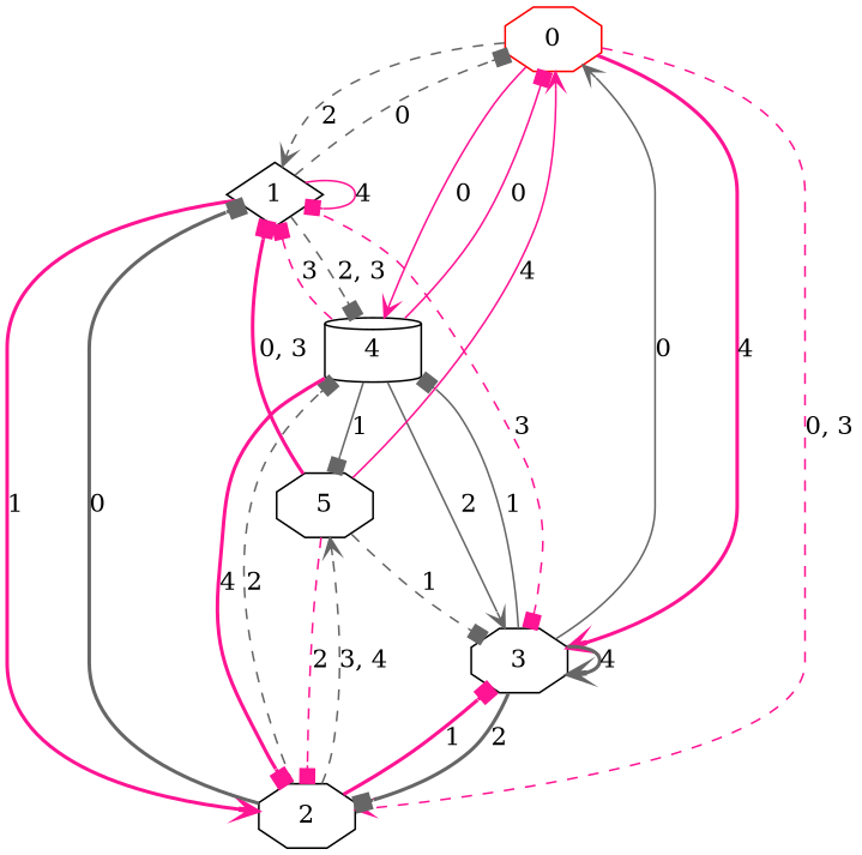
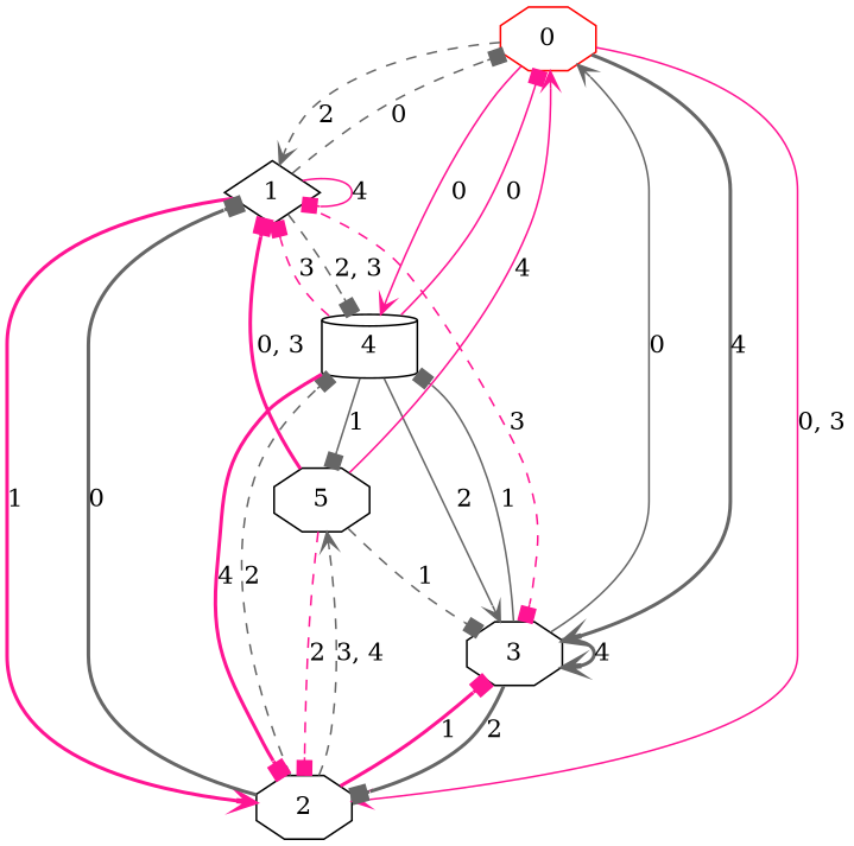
  digraph {
    fontname="DejaVu Serif"
    node [fontname="DejaVu Serif" shape=octagon]
    edge [arrowhead=box color=gray40 fontname="DejaVu Serif" style=dashed]
    n1 [color=red label=0]
    n2 [label=1 shape=diamond]
    n3 [label=2]
    n4 [label=3]
    n5 [label=4 shape=cylinder]
    n6 [label=5]
    n1 -> n2 [arrowhead=vee label=2]
-   n1 -> n3 [arrowhead=vee color=deeppink label="0, 3"]
-   n1 -> n4 [arrowhead=vee color=deeppink label=4 style=bold]
+   n1 -> n3 [arrowhead=vee color=deeppink label="0, 3" style=solid]
+   n1 -> n4 [arrowhead=vee label=4 style=bold]
    n1 -> n5 [arrowhead=vee color=deeppink label=0 style=solid]
    n2 -> n1 [label=0]
    n2 -> n2 [color=deeppink label=4 style=solid]
    n2 -> n3 [arrowhead=vee color=deeppink label=1 style=bold]
    n2 -> n4 [color=deeppink label=3]
    n2 -> n5 [label="2, 3"]
    n3 -> n2 [label=0 style=bold]
    n3 -> n4 [color=deeppink label=1 style=bold]
    n3 -> n5 [label=2]
    n3 -> n6 [arrowhead=vee label="3, 4"]
    n4 -> n1 [arrowhead=vee label=0 style=solid]
    n4 -> n3 [label=2 style=bold]
    n4 -> n4 [arrowhead=vee label=4 style=bold]
    n4 -> n5 [label=1 style=solid]
    n5 -> n1 [color=deeppink label=0 style=solid]
    n5 -> n2 [color=deeppink label=3]
    n5 -> n3 [color=deeppink label=4 style=bold]
    n5 -> n4 [arrowhead=vee label=2 style=solid]
    n5 -> n6 [label=1 style=solid]
    n6 -> n1 [arrowhead=vee color=deeppink label=4 style=solid]
    n6 -> n2 [color=deeppink label="0, 3" style=bold]
    n6 -> n3 [color=deeppink label=2]
    n6 -> n4 [label=1]
  }
